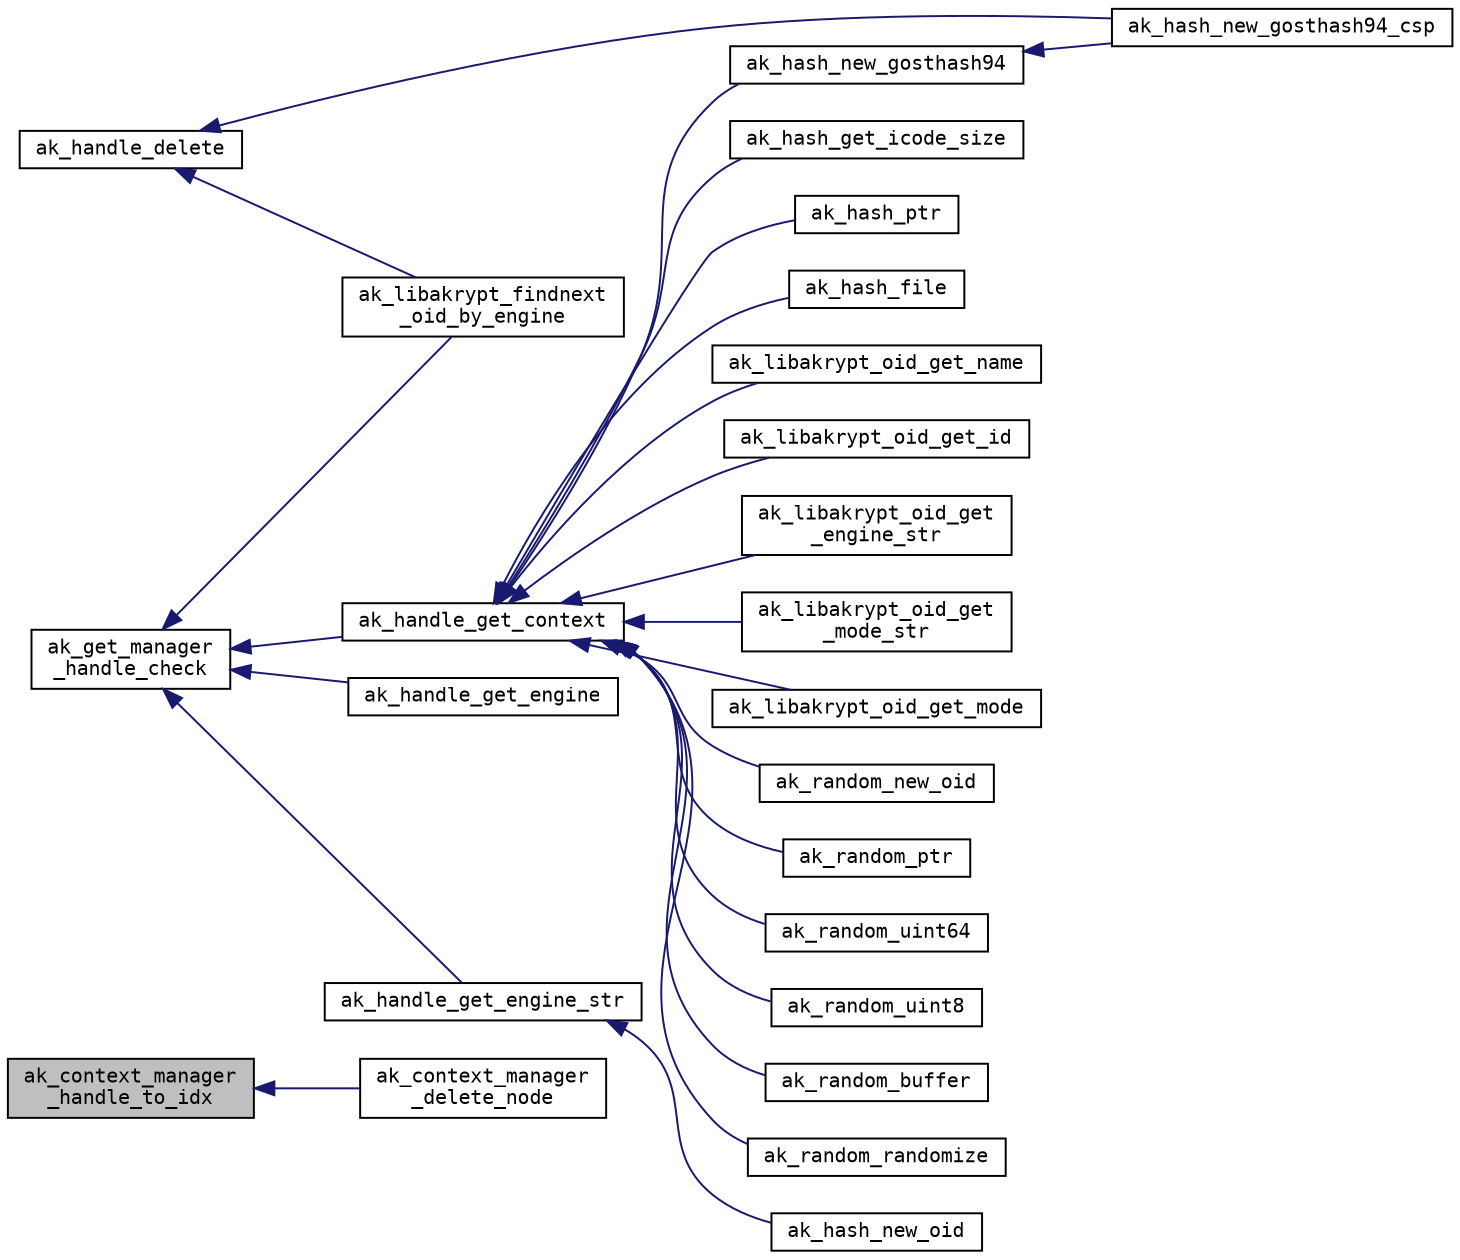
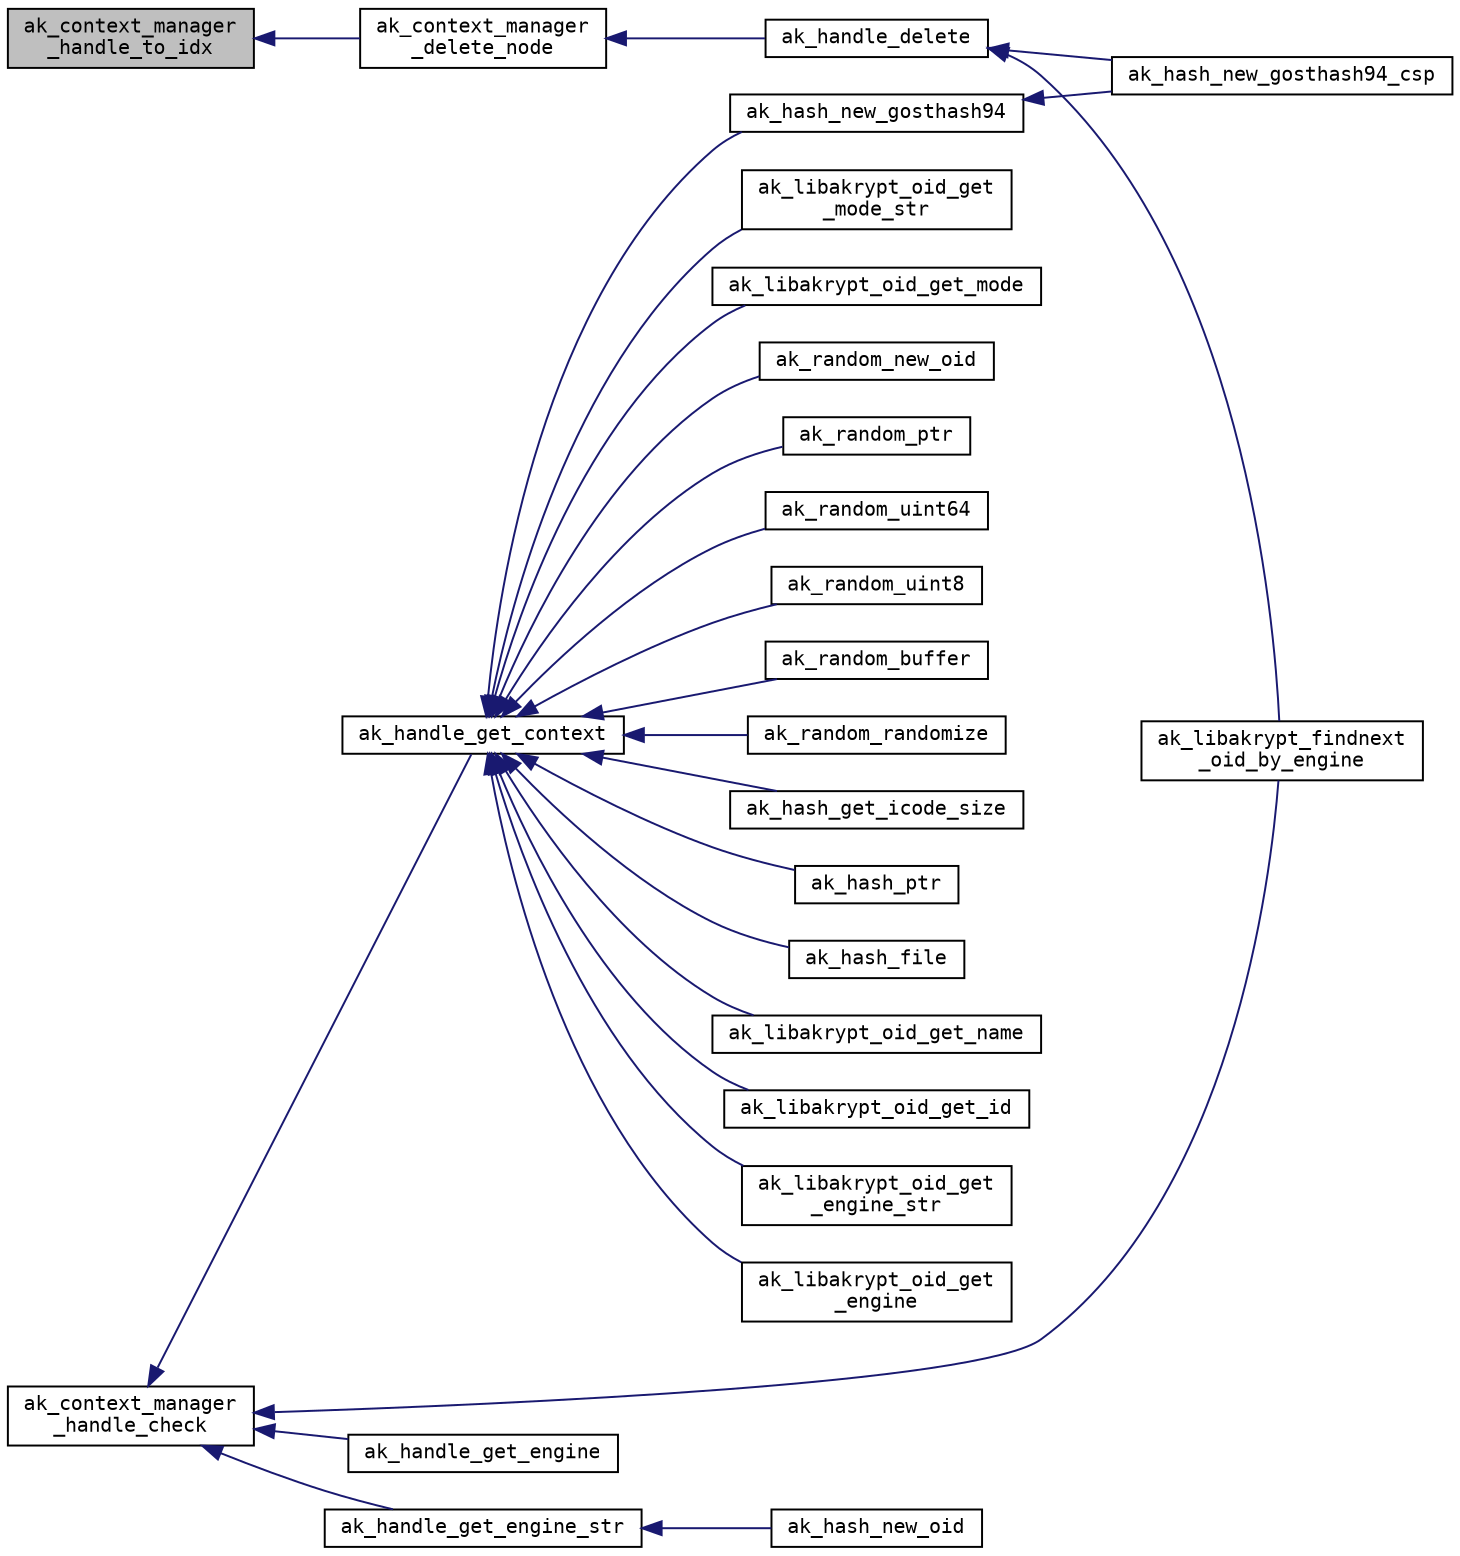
  digraph {
    fontname="DejaVu Sans Mono"
    rankdir=LR
    node [color=black fillcolor=white fontname="DejaVu Sans Mono" fontsize=10 shape=record style=filled]
    edge [color=midnightblue dir=back fontname="DejaVu Sans Mono" fontsize=10 labelfontname=Helvetica labelfontsize=10 style=solid]
    n1 [fillcolor=grey75 fontcolor=black height=0.2 label="ak_context_manager\l_handle_to_idx" width=0.4]
    n2 [height=0.2 label="ak_context_manager\l_delete_node" width=0.4]
    n3 [height=0.2 label=ak_handle_delete width=0.4]
-   n4 [height=0.2 label="ak_get_manager\l_handle_check" width=0.4]
+   n4 [height=0.2 label="ak_context_manager\l_handle_check" width=0.4]
    n5 [height=0.2 label="ak_libakrypt_findnext\l_oid_by_engine" width=0.4]
    n6 [height=0.2 label=ak_handle_get_context width=0.4]
    n7 [height=0.2 label=ak_handle_get_engine width=0.4]
    n8 [height=0.2 label=ak_handle_get_engine_str width=0.4]
    n9 [height=0.2 label=ak_hash_new_gosthash94_csp width=0.4]
    n10 [height=0.2 label=ak_hash_new_gosthash94 width=0.4]
    n11 [height=0.2 label=ak_hash_get_icode_size width=0.4]
    n12 [height=0.2 label=ak_hash_ptr width=0.4]
    n13 [height=0.2 label=ak_hash_file width=0.4]
    n14 [height=0.2 label=ak_libakrypt_oid_get_name width=0.4]
    n15 [height=0.2 label=ak_libakrypt_oid_get_id width=0.4]
    n16 [height=0.2 label="ak_libakrypt_oid_get\l_engine_str" width=0.4]
+   n17 [height=0.2 label="ak_libakrypt_oid_get\l_engine" width=0.4]
    n18 [height=0.2 label="ak_libakrypt_oid_get\l_mode_str" width=0.4]
    n19 [height=0.2 label=ak_libakrypt_oid_get_mode width=0.4]
    n20 [height=0.2 label=ak_random_new_oid width=0.4]
    n21 [height=0.2 label=ak_random_ptr width=0.4]
    n22 [height=0.2 label=ak_random_uint64 width=0.4]
    n23 [height=0.2 label=ak_random_uint8 width=0.4]
    n24 [height=0.2 label=ak_random_buffer width=0.4]
    n25 [height=0.2 label=ak_random_randomize width=0.4]
    n26 [height=0.2 label=ak_hash_new_oid width=0.4]
    n1 -> n2
+   n2 -> n3
    n3 -> n5
    n3 -> n9
    n4 -> n5
    n4 -> n6
    n4 -> n7
    n4 -> n8
    n6 -> n10
    n6 -> n11
    n6 -> n12
    n6 -> n13
    n6 -> n14
    n6 -> n15
    n6 -> n16
+   n6 -> n17
    n6 -> n18
    n6 -> n19
    n6 -> n20
    n6 -> n21
    n6 -> n22
    n6 -> n23
    n6 -> n24
    n6 -> n25
    n8 -> n26
    n10 -> n9
  }
